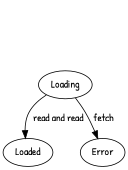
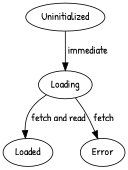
  digraph {
    fontname="Patrick Hand"
    rankdir=TB
    node [fontname="Patrick Hand"]
    edge [fontname="Patrick Hand"]
+   Uninitialized
    Loading
    Loaded
    Error
-   Loading -> Loaded [label=" read and read"]
+   Uninitialized -> Loading [label=" immediate"]
+   Loading -> Loaded [label=" fetch and read"]
    Loading -> Error [label=" fetch"]
  }
